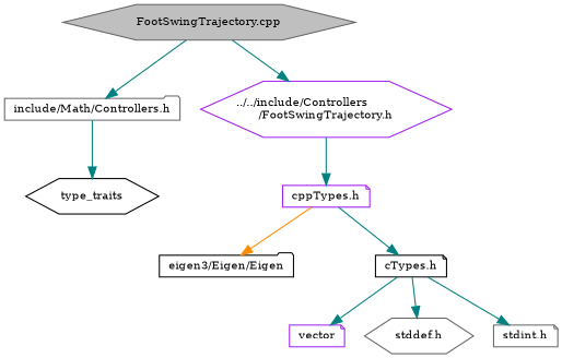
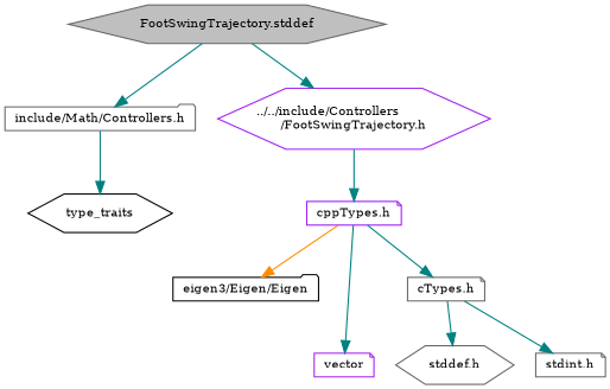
  digraph {
    fontname="DejaVu Serif"
    node [color=gray40 fillcolor=white fontname="DejaVu Serif" fontsize=10 shape=hexagon style=filled]
    edge [color=teal fontname="DejaVu Serif" fontsize=10 labelfontname=FreeSans labelfontsize=10 style=solid]
-   n1 [fillcolor=grey75 fontcolor=black height=0.2 label="FootSwingTrajectory.cpp" width=0.4]
+   n1 [fillcolor=grey75 fontcolor=black height=0.2 label="FootSwingTrajectory.stddef" width=0.4]
    n2 [height=0.2 label="include/Math/Controllers.h" shape=folder width=0.4]
    n3 [color=purple height=0.2 label="../../include/Controllers\l/FootSwingTrajectory.h" width=0.4]
    n4 [color=black height=0.2 label=type_traits width=0.4]
    n5 [color=purple height=0.2 label="cppTypes.h" shape=note width=0.4]
    n6 [color=black height=0.2 label="eigen3/Eigen/Eigen" shape=folder width=0.4]
    n7 [color=purple height=0.2 label=vector shape=note width=0.4]
-   n8 [color=black height=0.2 label="cTypes.h" shape=note width=0.4]
+   n8 [height=0.2 label="cTypes.h" shape=note width=0.4]
    n9 [height=0.2 label="stddef.h" width=0.4]
    n10 [height=0.2 label="stdint.h" shape=note width=0.4]
    n1 -> n2
    n1 -> n3
    n2 -> n4
    n3 -> n5
    n5 -> n6 [color=darkorange]
-   n8 -> n7
+   n5 -> n7
    n5 -> n8
    n8 -> n9
    n8 -> n10
  }
